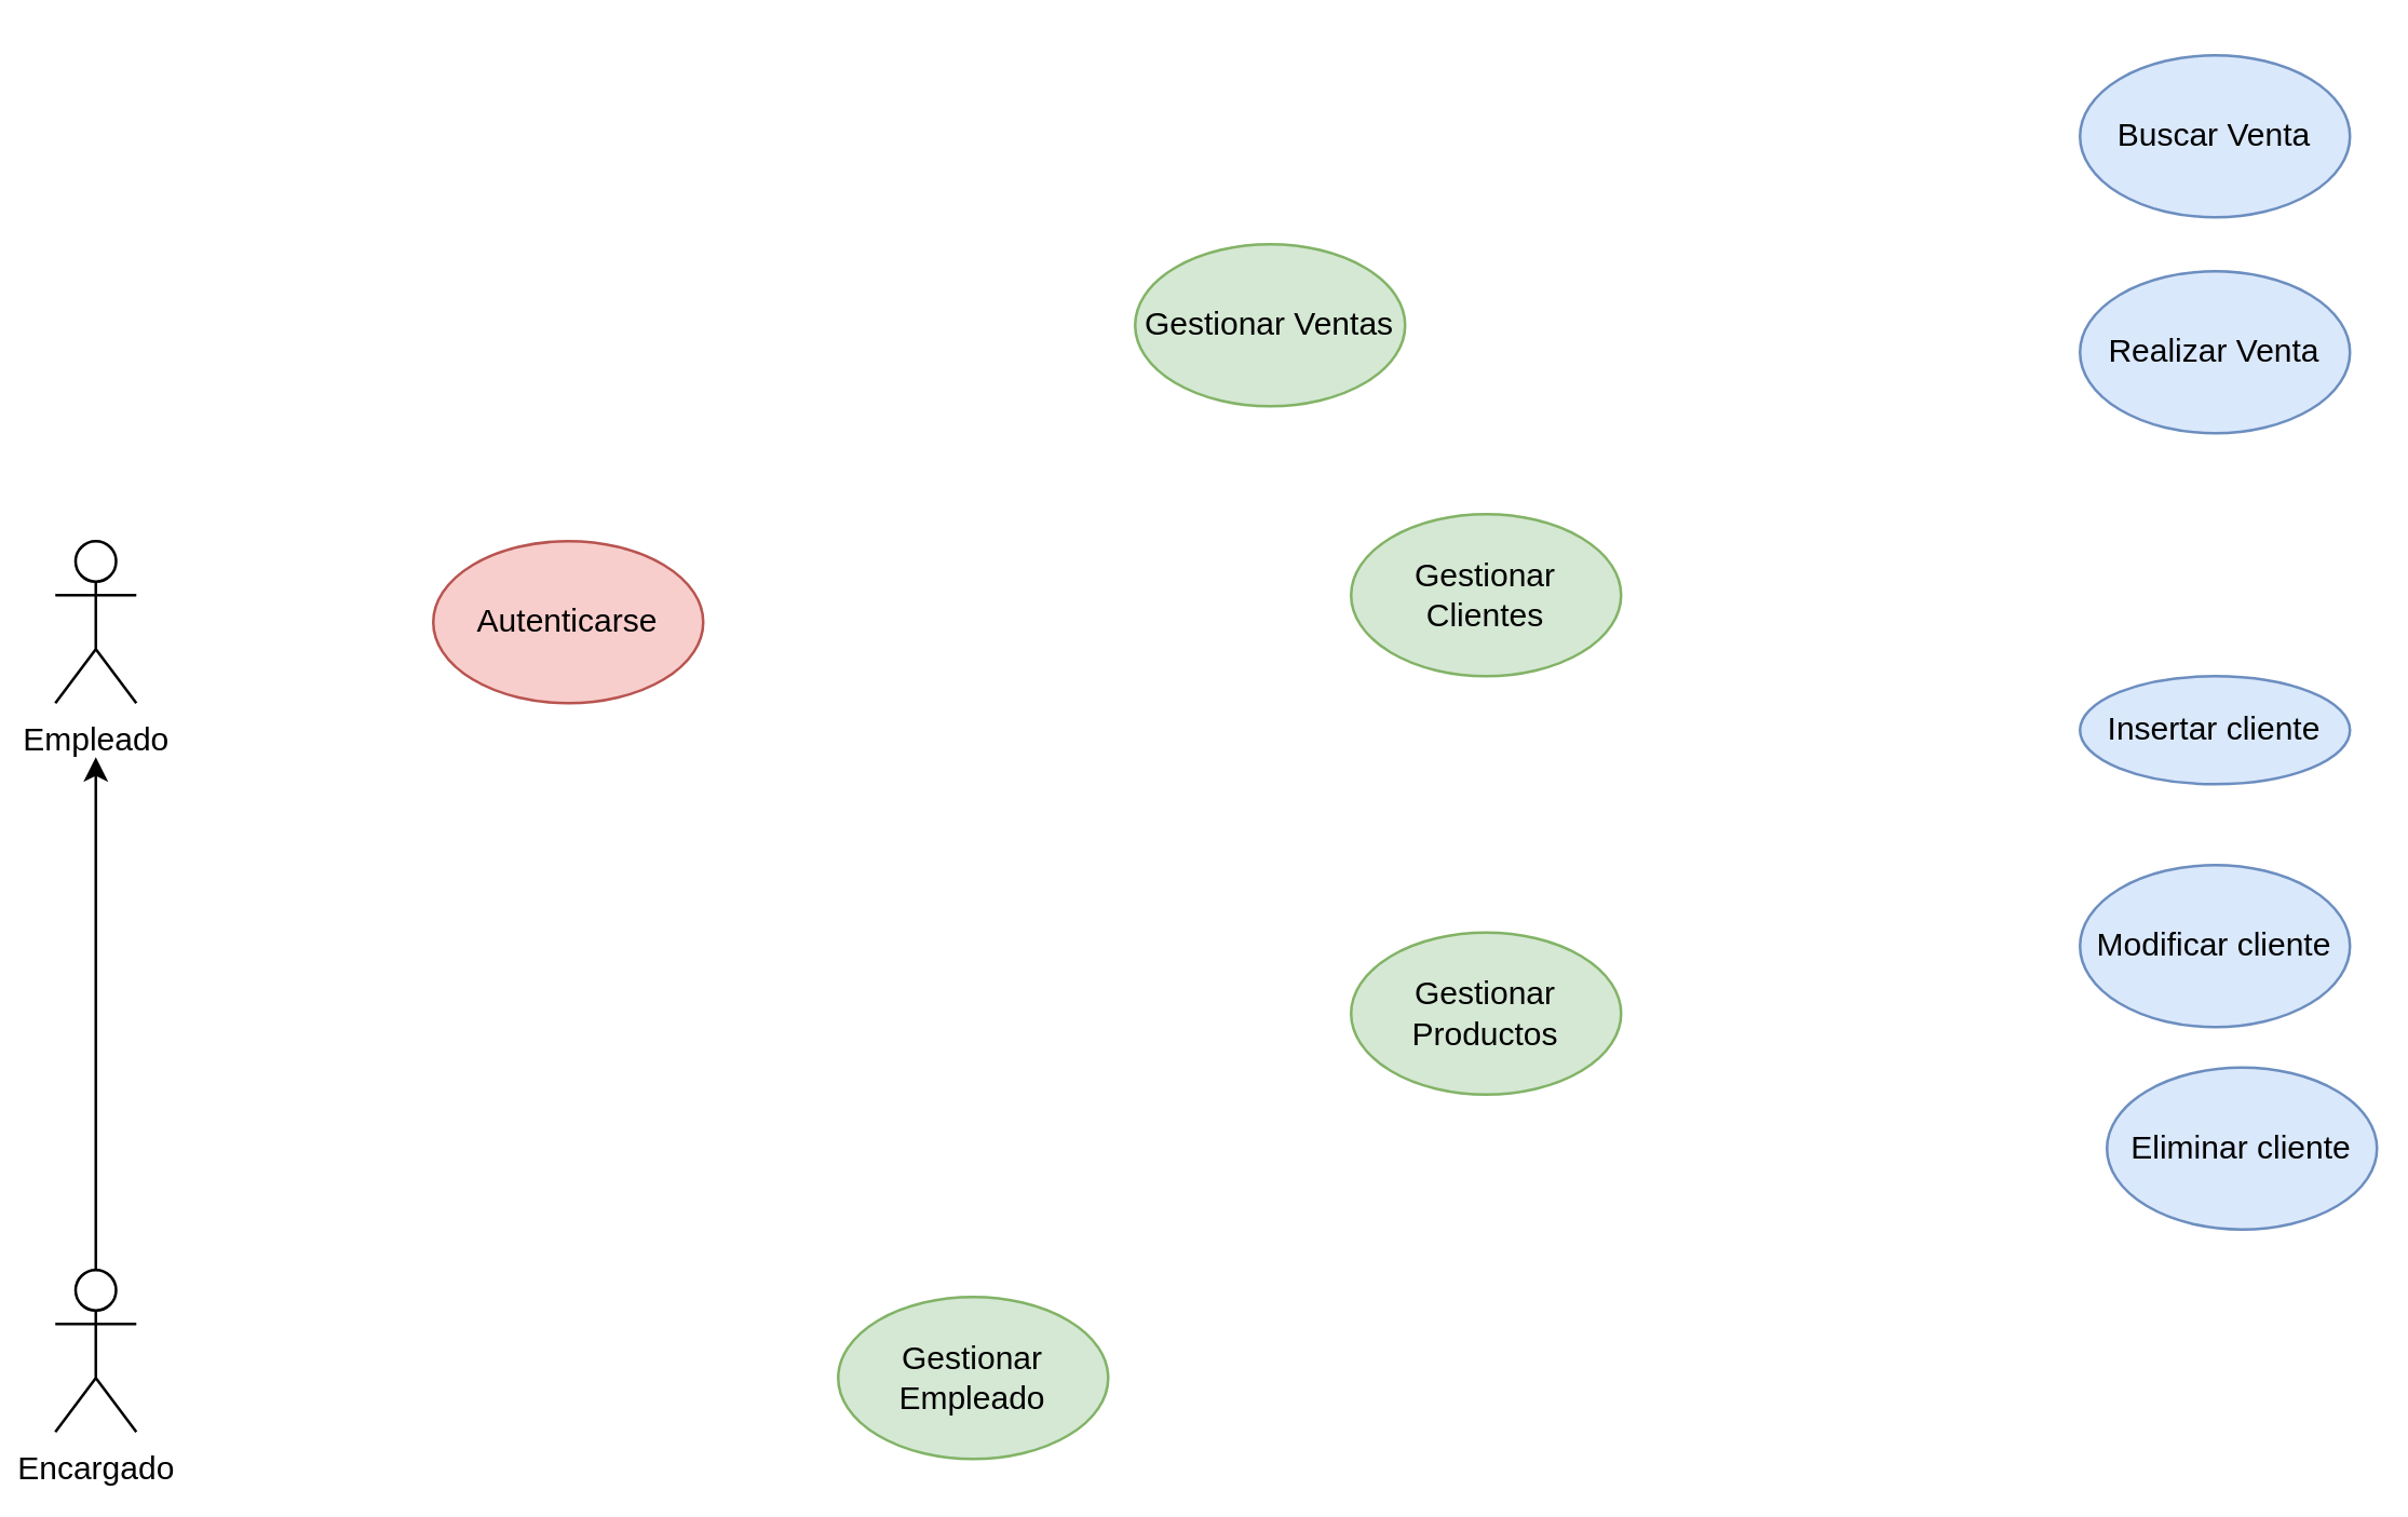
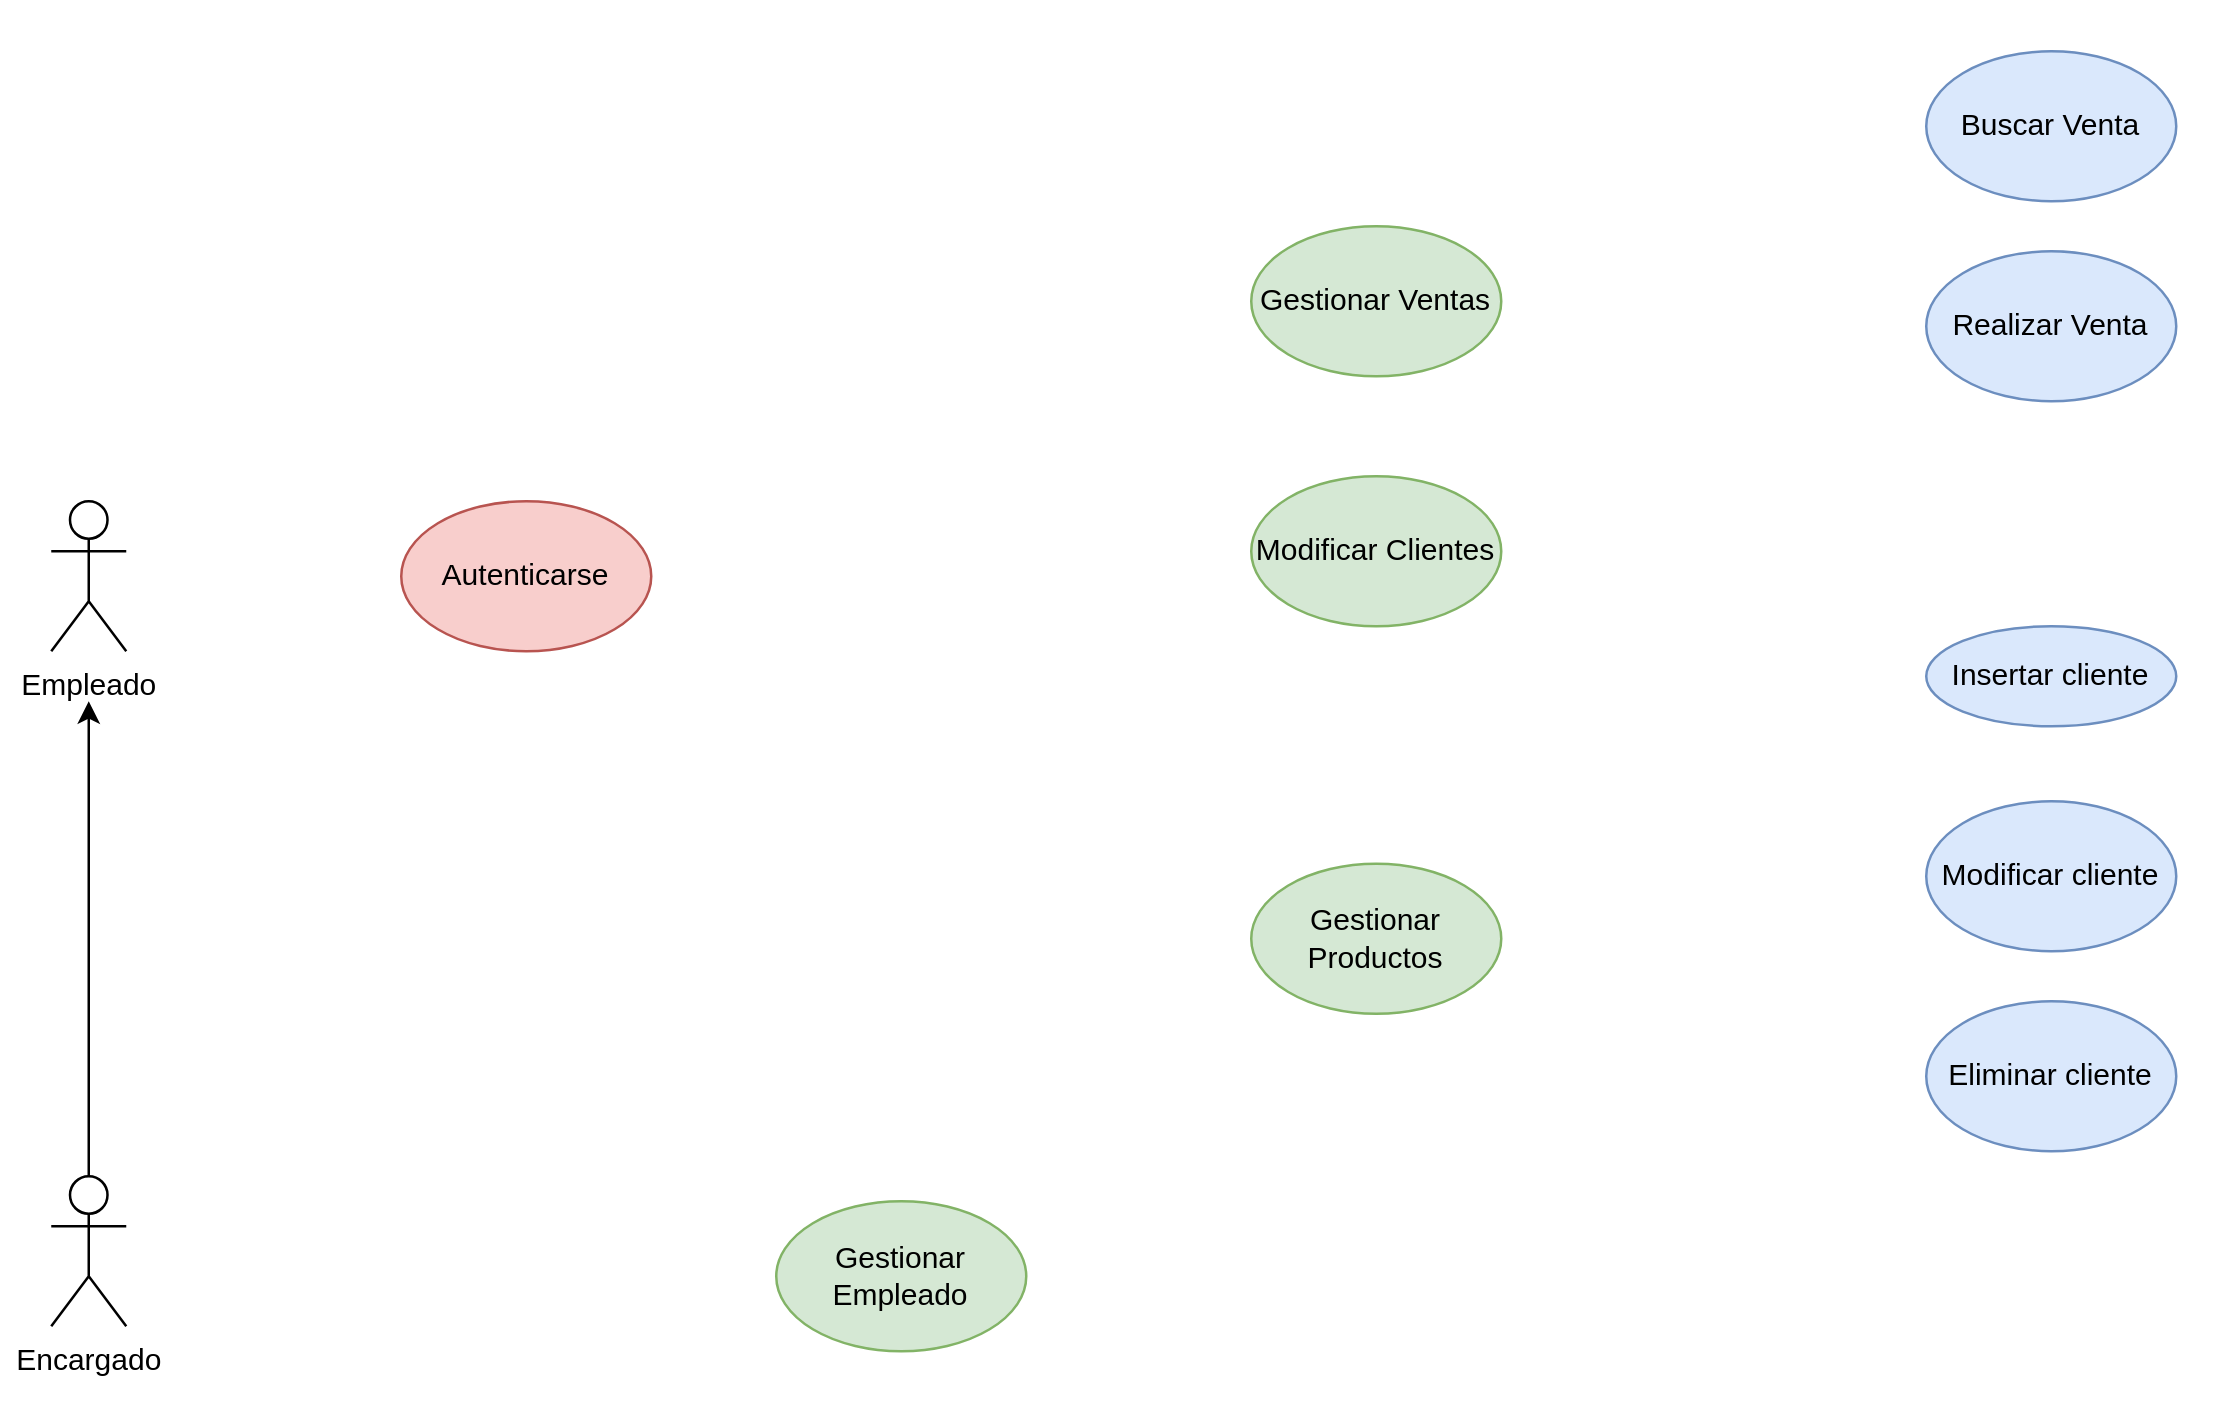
  <mxCell id="0" />
  <mxCell id="1" parent="0" />
  <mxCell id="2" value="Empleado" style="shape=umlActor;verticalLabelPosition=bottom;verticalAlign=top;html=1;outlineConnect=0;" vertex="1" parent="1"><mxGeometry x="20" y="200" width="30" height="60" as="geometry" /></mxCell>
  <mxCell id="3" value="Encargado" style="shape=umlActor;verticalLabelPosition=bottom;verticalAlign=top;html=1;outlineConnect=0;" vertex="1" parent="1"><mxGeometry x="20" y="470" width="30" height="60" as="geometry" /></mxCell>
- <mxCell id="4" value="Gestionar Ventas" style="ellipse;whiteSpace=wrap;html=1;fillColor=#d5e8d4;strokeColor=#82b366;" vertex="1" parent="1"><mxGeometry x="420" y="90" width="100" height="60" as="geometry" /></mxCell>
- <mxCell id="5" value="Gestionar Clientes" style="ellipse;whiteSpace=wrap;html=1;fillColor=#d5e8d4;strokeColor=#82b366;" vertex="1" parent="1"><mxGeometry x="500" y="190" width="100" height="60" as="geometry" /></mxCell>
+ <mxCell id="4" value="Gestionar Ventas" style="ellipse;whiteSpace=wrap;html=1;fillColor=#d5e8d4;strokeColor=#82b366;" vertex="1" parent="1"><mxGeometry x="500" y="90" width="100" height="60" as="geometry" /></mxCell>
+ <mxCell id="5" value="Modificar Clientes" style="ellipse;whiteSpace=wrap;html=1;fillColor=#d5e8d4;strokeColor=#82b366;" vertex="1" parent="1"><mxGeometry x="500" y="190" width="100" height="60" as="geometry" /></mxCell>
  <mxCell id="6" value="Gestionar Productos" style="ellipse;whiteSpace=wrap;html=1;fillColor=#d5e8d4;strokeColor=#82b366;" vertex="1" parent="1"><mxGeometry x="500" y="345" width="100" height="60" as="geometry" /></mxCell>
  <mxCell id="7" value="Gestionar Empleado" style="ellipse;whiteSpace=wrap;html=1;fillColor=#d5e8d4;strokeColor=#82b366;" vertex="1" parent="1"><mxGeometry x="310" y="480" width="100" height="60" as="geometry" /></mxCell>
  <mxCell id="8" value="Autenticarse" style="ellipse;whiteSpace=wrap;html=1;fillColor=#f8cecc;strokeColor=#b85450;" vertex="1" parent="1"><mxGeometry x="160" y="200" width="100" height="60" as="geometry" /></mxCell>
  <mxCell id="9" value="" style="endArrow=classic;html=1;rounded=0;" edge="1" parent="1" source="3"><mxGeometry width="50" height="50" relative="1" as="geometry"><mxPoint x="310" y="450" as="sourcePoint" /><mxPoint x="35" y="280" as="targetPoint" /></mxGeometry></mxCell>
  <mxCell id="10" value="Buscar Venta" style="ellipse;whiteSpace=wrap;html=1;fillColor=#dae8fc;strokeColor=#6c8ebf;" vertex="1" parent="1"><mxGeometry x="770" width="100" height="60" as="geometry" y="20" /></mxCell>
  <mxCell id="11" value="Realizar Venta" style="ellipse;whiteSpace=wrap;html=1;fillColor=#dae8fc;strokeColor=#6c8ebf;" vertex="1" parent="1"><mxGeometry x="770" y="100" width="100" height="60" as="geometry" /></mxCell>
  <mxCell id="12" value="Insertar cliente" style="ellipse;whiteSpace=wrap;html=1;fillColor=#dae8fc;strokeColor=#6c8ebf;" vertex="1" parent="1"><mxGeometry x="770" y="250" width="100" height="40" as="geometry" /></mxCell>
  <mxCell id="13" value="Modificar cliente" style="ellipse;whiteSpace=wrap;html=1;fillColor=#dae8fc;strokeColor=#6c8ebf;" vertex="1" parent="1"><mxGeometry x="770" y="320" width="100" height="60" as="geometry" /></mxCell>
- <mxCell id="14" value="Eliminar cliente" style="ellipse;whiteSpace=wrap;html=1;fillColor=#dae8fc;strokeColor=#6c8ebf;" vertex="1" parent="1"><mxGeometry x="780" y="395" width="100" height="60" as="geometry" /></mxCell>
+ <mxCell id="14" value="Eliminar cliente" style="ellipse;whiteSpace=wrap;html=1;fillColor=#dae8fc;strokeColor=#6c8ebf;" vertex="1" parent="1"><mxGeometry x="770" y="400" width="100" height="60" as="geometry" /></mxCell>
